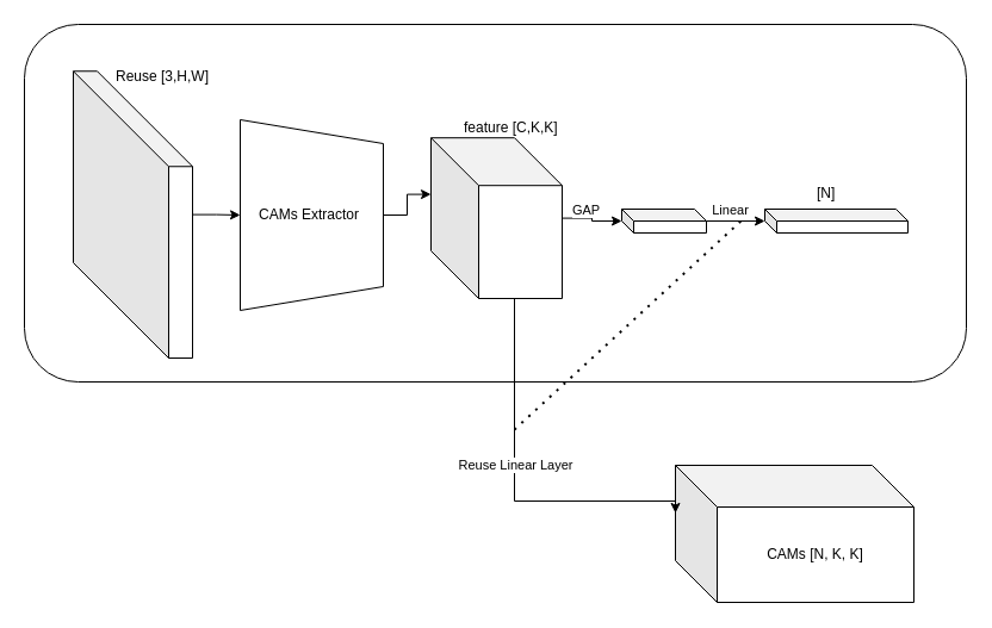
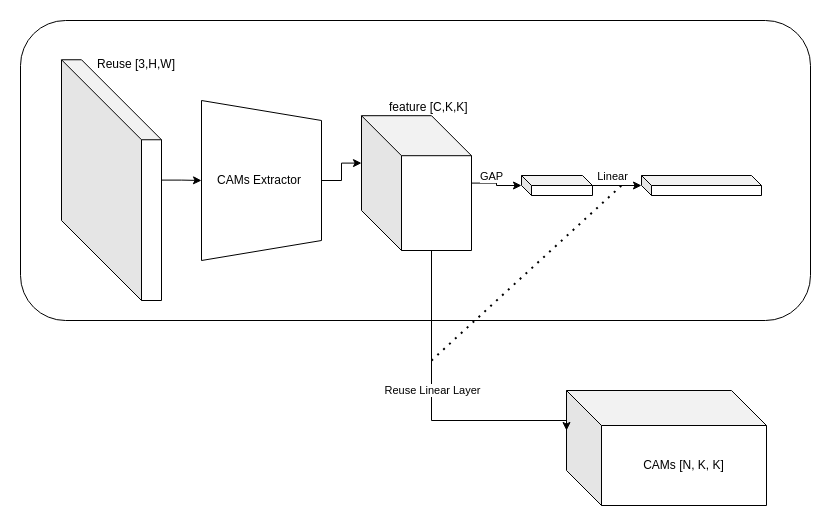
  <mxCell id="0" />
  <mxCell id="1" parent="0" />
  <mxCell id="2" value="" style="rounded=1;whiteSpace=wrap;html=1;fillColor=none;" vertex="1" parent="1"><mxGeometry x="20" y="20" width="790" height="300" as="geometry" /></mxCell>
  <mxCell id="3" value="" style="group" parent="1" vertex="1" connectable="0"><mxGeometry x="61" y="50" width="120" height="250" as="geometry" /></mxCell>
  <mxCell id="4" value="" style="shape=cube;whiteSpace=wrap;html=1;boundedLbl=1;backgroundOutline=1;darkOpacity=0.05;darkOpacity2=0.1;size=80;" parent="3" vertex="1"><mxGeometry y="9.259" width="100" height="240.741" as="geometry" /></mxCell>
  <mxCell id="5" value="Reuse [3,H,W]" style="text;strokeColor=none;fillColor=none;align=left;verticalAlign=middle;spacingLeft=4;spacingRight=4;overflow=hidden;points=[[0,0.5],[1,0.5]];portConstraint=eastwest;rotatable=0;whiteSpace=wrap;html=1;" parent="3" vertex="1"><mxGeometry x="30" width="90" height="27.778" as="geometry" /></mxCell>
  <mxCell id="6" style="edgeStyle=orthogonalEdgeStyle;rounded=0;orthogonalLoop=1;jettySize=auto;html=1;entryX=0;entryY=0;entryDx=0;entryDy=47.405;entryPerimeter=0;" parent="1" source="7" target="10" edge="1"><mxGeometry relative="1" as="geometry" /></mxCell>
  <mxCell id="7" value="" style="shape=trapezoid;perimeter=trapezoidPerimeter;whiteSpace=wrap;html=1;fixedSize=1;rotation=90;" parent="1" vertex="1"><mxGeometry x="181" y="120" width="160" height="120" as="geometry" /></mxCell>
  <mxCell id="8" value="CAMs Extractor" style="text;strokeColor=none;fillColor=none;align=left;verticalAlign=middle;spacingLeft=4;spacingRight=4;overflow=hidden;points=[[0,0.5],[1,0.5]];portConstraint=eastwest;rotatable=0;whiteSpace=wrap;html=1;" parent="1" vertex="1"><mxGeometry x="211" y="165" width="120" height="30" as="geometry" /></mxCell>
  <mxCell id="9" value="" style="group" parent="1" vertex="1" connectable="0"><mxGeometry x="361" y="110" width="130" height="140" as="geometry" /></mxCell>
  <mxCell id="10" value="" style="shape=cube;whiteSpace=wrap;html=1;boundedLbl=1;backgroundOutline=1;darkOpacity=0.05;darkOpacity2=0.1;size=40;" parent="9" vertex="1"><mxGeometry y="5.19" width="110" height="134.81" as="geometry" /></mxCell>
  <mxCell id="11" value="feature [C,K,K]" style="text;strokeColor=none;fillColor=none;align=left;verticalAlign=middle;spacingLeft=4;spacingRight=4;overflow=hidden;points=[[0,0.5],[1,0.5]];portConstraint=eastwest;rotatable=0;whiteSpace=wrap;html=1;" parent="1" vertex="1"><mxGeometry x="382.5" y="94.44" width="97.5" height="25.56" as="geometry" /></mxCell>
  <mxCell id="12" value="" style="group" parent="1" vertex="1" connectable="0"><mxGeometry x="521" y="149.44" width="71" height="45.56" as="geometry" /></mxCell>
  <mxCell id="13" value="" style="shape=cube;whiteSpace=wrap;html=1;boundedLbl=1;backgroundOutline=1;darkOpacity=0.05;darkOpacity2=0.1;size=10;" parent="12" vertex="1"><mxGeometry y="25.56" width="71" height="20" as="geometry" /></mxCell>
  <mxCell id="14" value="" style="group" parent="1" vertex="1" connectable="0"><mxGeometry x="641" y="149.44" width="120" height="45.56" as="geometry" /></mxCell>
  <mxCell id="15" value="" style="shape=cube;whiteSpace=wrap;html=1;boundedLbl=1;backgroundOutline=1;darkOpacity=0.05;darkOpacity2=0.1;size=10;" parent="14" vertex="1"><mxGeometry y="25.56" width="120" height="20" as="geometry" /></mxCell>
- <mxCell id="16" value="[N]" style="text;strokeColor=none;fillColor=none;align=left;verticalAlign=middle;spacingLeft=4;spacingRight=4;overflow=hidden;points=[[0,0.5],[1,0.5]];portConstraint=eastwest;rotatable=0;whiteSpace=wrap;html=1;" parent="14" vertex="1"><mxGeometry x="38.38" width="43.25" height="25.56" as="geometry" /></mxCell>
  <mxCell id="17" style="edgeStyle=orthogonalEdgeStyle;rounded=0;orthogonalLoop=1;jettySize=auto;html=1;entryX=0.5;entryY=1;entryDx=0;entryDy=0;" parent="1" source="4" target="7" edge="1"><mxGeometry relative="1" as="geometry" /></mxCell>
  <mxCell id="18" style="edgeStyle=orthogonalEdgeStyle;rounded=0;orthogonalLoop=1;jettySize=auto;html=1;entryX=0;entryY=0;entryDx=0;entryDy=10;entryPerimeter=0;" parent="1" source="13" target="15" edge="1"><mxGeometry relative="1" as="geometry" /></mxCell>
  <mxCell id="19" value="Linear" style="edgeLabel;html=1;align=center;verticalAlign=middle;resizable=0;points=[];" parent="18" vertex="1" connectable="0"><mxGeometry x="0.311" relative="1" as="geometry"><mxPoint x="-13" y="-10" as="offset" /></mxGeometry></mxCell>
  <mxCell id="20" style="edgeStyle=orthogonalEdgeStyle;rounded=0;orthogonalLoop=1;jettySize=auto;html=1;entryX=0;entryY=0;entryDx=0;entryDy=10;entryPerimeter=0;" parent="1" source="10" target="13" edge="1"><mxGeometry relative="1" as="geometry" /></mxCell>
  <mxCell id="21" value="GAP" style="edgeLabel;html=1;align=center;verticalAlign=middle;resizable=0;points=[];" parent="20" vertex="1" connectable="0"><mxGeometry x="0.265" y="1" relative="1" as="geometry"><mxPoint x="-11" y="-9" as="offset" /></mxGeometry></mxCell>
  <mxCell id="22" value="CAMs [N, K, K]" style="shape=cube;whiteSpace=wrap;html=1;boundedLbl=1;backgroundOutline=1;darkOpacity=0.05;darkOpacity2=0.1;size=35;" vertex="1" parent="1"><mxGeometry x="566" y="390" width="200" height="115" as="geometry" /></mxCell>
  <mxCell id="23" style="edgeStyle=orthogonalEdgeStyle;rounded=0;orthogonalLoop=1;jettySize=auto;html=1;entryX=0;entryY=0;entryDx=0;entryDy=40;entryPerimeter=0;" edge="1" parent="1" source="10" target="22"><mxGeometry relative="1" as="geometry"><Array as="points"><mxPoint x="431" y="420" /></Array></mxGeometry></mxCell>
  <mxCell id="24" value="Reuse Linear Layer" style="edgeLabel;html=1;align=center;verticalAlign=middle;resizable=0;points=[];" vertex="1" connectable="0" parent="23"><mxGeometry x="-0.116" relative="1" as="geometry"><mxPoint as="offset" /></mxGeometry></mxCell>
  <mxCell id="25" value="" style="endArrow=none;dashed=1;html=1;dashPattern=1 3;strokeWidth=2;rounded=0;" edge="1" parent="1"><mxGeometry width="50" height="50" relative="1" as="geometry"><mxPoint x="431" y="360" as="sourcePoint" /><mxPoint x="621" y="185" as="targetPoint" /></mxGeometry></mxCell>
